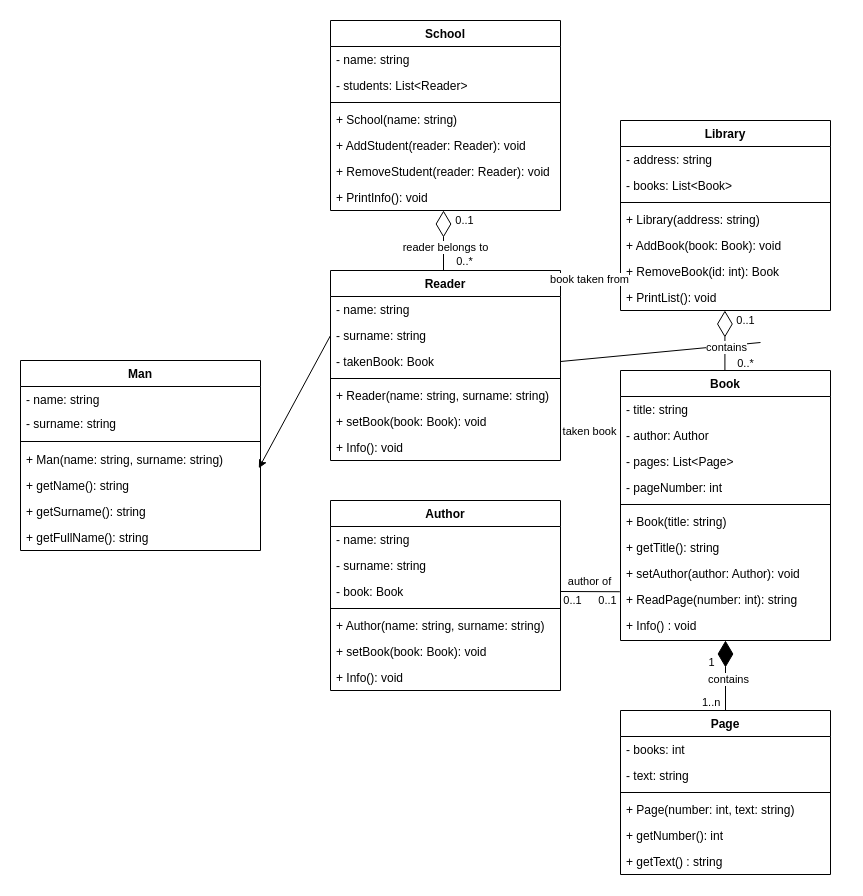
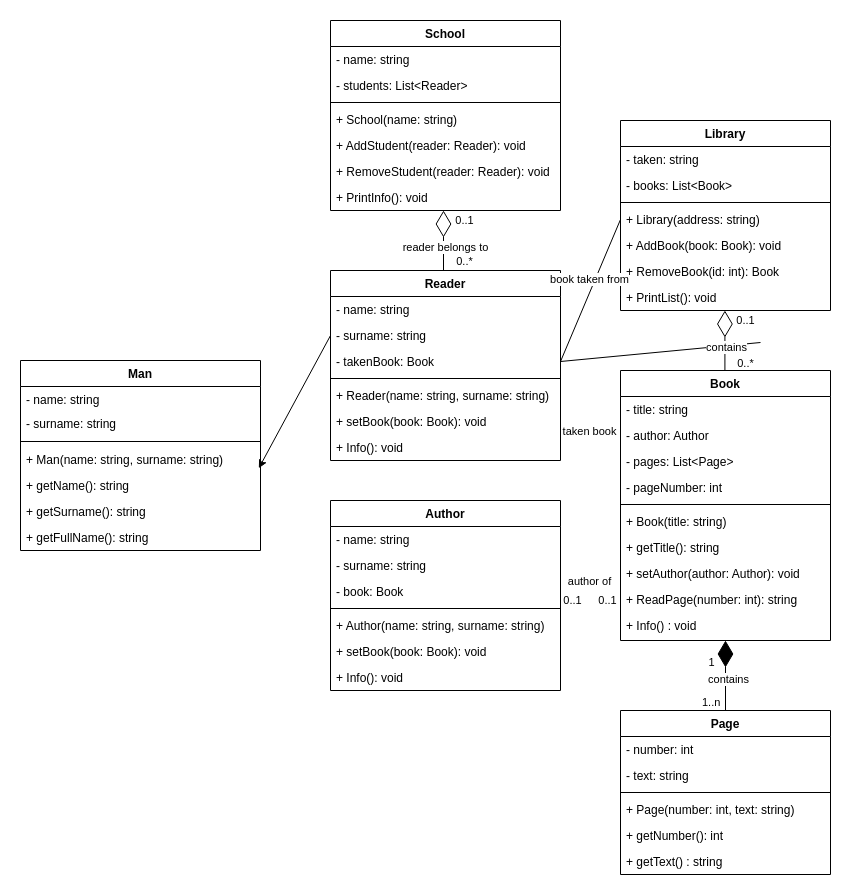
  <mxCell id="0" />
  <mxCell id="1" parent="0" />
  <mxCell id="2" value="Man" style="swimlane;fontStyle=1;align=center;verticalAlign=top;childLayout=stackLayout;horizontal=1;startSize=26;horizontalStack=0;resizeParent=1;resizeParentMax=0;resizeLast=0;collapsible=1;marginBottom=0;" vertex="1" parent="1"><mxGeometry x="20" y="360" width="240" height="190" as="geometry" /></mxCell>
  <mxCell id="3" value="- name: string" style="text;strokeColor=none;fillColor=none;align=left;verticalAlign=top;spacingLeft=4;spacingRight=4;overflow=hidden;rotatable=0;points=[[0,0.5],[1,0.5]];portConstraint=eastwest;" vertex="1" parent="2"><mxGeometry y="26" width="240" height="24" as="geometry" /></mxCell>
  <mxCell id="4" value="- surname: string" style="text;strokeColor=none;fillColor=none;align=left;verticalAlign=top;spacingLeft=4;spacingRight=4;overflow=hidden;rotatable=0;points=[[0,0.5],[1,0.5]];portConstraint=eastwest;" vertex="1" parent="2"><mxGeometry y="50" width="240" height="26" as="geometry" /></mxCell>
  <mxCell id="5" value="" style="line;strokeWidth=1;fillColor=none;align=left;verticalAlign=middle;spacingTop=-1;spacingLeft=3;spacingRight=3;rotatable=0;labelPosition=right;points=[];portConstraint=eastwest;strokeColor=inherit;" vertex="1" parent="2"><mxGeometry y="76" width="240" height="10" as="geometry" /></mxCell>
  <mxCell id="6" value="+ Man(name: string, surname: string)" style="text;strokeColor=none;fillColor=none;align=left;verticalAlign=top;spacingLeft=4;spacingRight=4;overflow=hidden;rotatable=0;points=[[0,0.5],[1,0.5]];portConstraint=eastwest;" vertex="1" parent="2"><mxGeometry y="86" width="240" height="26" as="geometry" /></mxCell>
  <mxCell id="7" value="+ getName(): string" style="text;strokeColor=none;fillColor=none;align=left;verticalAlign=top;spacingLeft=4;spacingRight=4;overflow=hidden;rotatable=0;points=[[0,0.5],[1,0.5]];portConstraint=eastwest;" vertex="1" parent="2"><mxGeometry y="112" width="240" height="26" as="geometry" /></mxCell>
  <mxCell id="8" value="+ getSurname(): string" style="text;strokeColor=none;fillColor=none;align=left;verticalAlign=top;spacingLeft=4;spacingRight=4;overflow=hidden;rotatable=0;points=[[0,0.5],[1,0.5]];portConstraint=eastwest;" vertex="1" parent="2"><mxGeometry y="138" width="240" height="26" as="geometry" /></mxCell>
  <mxCell id="9" value="+ getFullName(): string" style="text;strokeColor=none;fillColor=none;align=left;verticalAlign=top;spacingLeft=4;spacingRight=4;overflow=hidden;rotatable=0;points=[[0,0.5],[1,0.5]];portConstraint=eastwest;" vertex="1" parent="2"><mxGeometry y="164" width="240" height="26" as="geometry" /></mxCell>
  <mxCell id="10" value="Reader" style="swimlane;fontStyle=1;align=center;verticalAlign=top;childLayout=stackLayout;horizontal=1;startSize=26;horizontalStack=0;resizeParent=1;resizeParentMax=0;resizeLast=0;collapsible=1;marginBottom=0;" vertex="1" parent="1"><mxGeometry x="330" y="270" width="230" height="190" as="geometry" /></mxCell>
  <mxCell id="11" value="- name: string" style="text;strokeColor=none;fillColor=none;align=left;verticalAlign=top;spacingLeft=4;spacingRight=4;overflow=hidden;rotatable=0;points=[[0,0.5],[1,0.5]];portConstraint=eastwest;" vertex="1" parent="10"><mxGeometry y="26" width="230" height="26" as="geometry" /></mxCell>
  <mxCell id="12" value="- surname: string" style="text;strokeColor=none;fillColor=none;align=left;verticalAlign=top;spacingLeft=4;spacingRight=4;overflow=hidden;rotatable=0;points=[[0,0.5],[1,0.5]];portConstraint=eastwest;" vertex="1" parent="10"><mxGeometry y="52" width="230" height="26" as="geometry" /></mxCell>
  <mxCell id="13" value="- takenBook: Book" style="text;strokeColor=none;fillColor=none;align=left;verticalAlign=top;spacingLeft=4;spacingRight=4;overflow=hidden;rotatable=0;points=[[0,0.5],[1,0.5]];portConstraint=eastwest;" vertex="1" parent="10"><mxGeometry y="78" width="230" height="26" as="geometry" /></mxCell>
  <mxCell id="14" value="" style="line;strokeWidth=1;fillColor=none;align=left;verticalAlign=middle;spacingTop=-1;spacingLeft=3;spacingRight=3;rotatable=0;labelPosition=right;points=[];portConstraint=eastwest;strokeColor=inherit;" vertex="1" parent="10"><mxGeometry y="104" width="230" height="8" as="geometry" /></mxCell>
  <mxCell id="15" value="+ Reader(name: string, surname: string)" style="text;strokeColor=none;fillColor=none;align=left;verticalAlign=top;spacingLeft=4;spacingRight=4;overflow=hidden;rotatable=0;points=[[0,0.5],[1,0.5]];portConstraint=eastwest;" vertex="1" parent="10"><mxGeometry y="112" width="230" height="26" as="geometry" /></mxCell>
  <mxCell id="16" value="+ setBook(book: Book): void" style="text;strokeColor=none;fillColor=none;align=left;verticalAlign=top;spacingLeft=4;spacingRight=4;overflow=hidden;rotatable=0;points=[[0,0.5],[1,0.5]];portConstraint=eastwest;" vertex="1" parent="10"><mxGeometry y="138" width="230" height="26" as="geometry" /></mxCell>
  <mxCell id="17" value="+ Info(): void" style="text;strokeColor=none;fillColor=none;align=left;verticalAlign=top;spacingLeft=4;spacingRight=4;overflow=hidden;rotatable=0;points=[[0,0.5],[1,0.5]];portConstraint=eastwest;" vertex="1" parent="10"><mxGeometry y="164" width="230" height="26" as="geometry" /></mxCell>
  <mxCell id="18" value="School" style="swimlane;fontStyle=1;align=center;verticalAlign=top;childLayout=stackLayout;horizontal=1;startSize=26;horizontalStack=0;resizeParent=1;resizeParentMax=0;resizeLast=0;collapsible=1;marginBottom=0;" vertex="1" parent="1"><mxGeometry x="330" y="20" width="230" height="190" as="geometry" /></mxCell>
  <mxCell id="19" value="- name: string" style="text;strokeColor=none;fillColor=none;align=left;verticalAlign=top;spacingLeft=4;spacingRight=4;overflow=hidden;rotatable=0;points=[[0,0.5],[1,0.5]];portConstraint=eastwest;" vertex="1" parent="18"><mxGeometry y="26" width="230" height="26" as="geometry" /></mxCell>
  <mxCell id="20" value="- students: List&lt;Reader&gt;" style="text;strokeColor=none;fillColor=none;align=left;verticalAlign=top;spacingLeft=4;spacingRight=4;overflow=hidden;rotatable=0;points=[[0,0.5],[1,0.5]];portConstraint=eastwest;" vertex="1" parent="18"><mxGeometry y="52" width="230" height="26" as="geometry" /></mxCell>
  <mxCell id="21" value="" style="line;strokeWidth=1;fillColor=none;align=left;verticalAlign=middle;spacingTop=-1;spacingLeft=3;spacingRight=3;rotatable=0;labelPosition=right;points=[];portConstraint=eastwest;strokeColor=inherit;" vertex="1" parent="18"><mxGeometry y="78" width="230" height="8" as="geometry" /></mxCell>
  <mxCell id="22" value="+ School(name: string)" style="text;strokeColor=none;fillColor=none;align=left;verticalAlign=top;spacingLeft=4;spacingRight=4;overflow=hidden;rotatable=0;points=[[0,0.5],[1,0.5]];portConstraint=eastwest;" vertex="1" parent="18"><mxGeometry y="86" width="230" height="26" as="geometry" /></mxCell>
  <mxCell id="23" value="+ AddStudent(reader: Reader): void" style="text;strokeColor=none;fillColor=none;align=left;verticalAlign=top;spacingLeft=4;spacingRight=4;overflow=hidden;rotatable=0;points=[[0,0.5],[1,0.5]];portConstraint=eastwest;" vertex="1" parent="18"><mxGeometry y="112" width="230" height="26" as="geometry" /></mxCell>
  <mxCell id="24" value="+ RemoveStudent(reader: Reader): void" style="text;strokeColor=none;fillColor=none;align=left;verticalAlign=top;spacingLeft=4;spacingRight=4;overflow=hidden;rotatable=0;points=[[0,0.5],[1,0.5]];portConstraint=eastwest;" vertex="1" parent="18"><mxGeometry y="138" width="230" height="26" as="geometry" /></mxCell>
  <mxCell id="25" value="+ PrintInfo(): void" style="text;strokeColor=none;fillColor=none;align=left;verticalAlign=top;spacingLeft=4;spacingRight=4;overflow=hidden;rotatable=0;points=[[0,0.5],[1,0.5]];portConstraint=eastwest;" vertex="1" parent="18"><mxGeometry y="164" width="230" height="26" as="geometry" /></mxCell>
  <mxCell id="26" value="Library&#10;" style="swimlane;fontStyle=1;align=center;verticalAlign=top;childLayout=stackLayout;horizontal=1;startSize=26;horizontalStack=0;resizeParent=1;resizeParentMax=0;resizeLast=0;collapsible=1;marginBottom=0;" vertex="1" parent="1"><mxGeometry x="620" y="120" width="210" height="190" as="geometry" /></mxCell>
- <mxCell id="27" value="- address: string" style="text;strokeColor=none;fillColor=none;align=left;verticalAlign=top;spacingLeft=4;spacingRight=4;overflow=hidden;rotatable=0;points=[[0,0.5],[1,0.5]];portConstraint=eastwest;" vertex="1" parent="26"><mxGeometry y="26" width="210" height="26" as="geometry" /></mxCell>
+ <mxCell id="27" value="- taken: string" style="text;strokeColor=none;fillColor=none;align=left;verticalAlign=top;spacingLeft=4;spacingRight=4;overflow=hidden;rotatable=0;points=[[0,0.5],[1,0.5]];portConstraint=eastwest;" vertex="1" parent="26"><mxGeometry y="26" width="210" height="26" as="geometry" /></mxCell>
  <mxCell id="28" value="- books: List&lt;Book&gt;" style="text;strokeColor=none;fillColor=none;align=left;verticalAlign=top;spacingLeft=4;spacingRight=4;overflow=hidden;rotatable=0;points=[[0,0.5],[1,0.5]];portConstraint=eastwest;" vertex="1" parent="26"><mxGeometry y="52" width="210" height="26" as="geometry" /></mxCell>
  <mxCell id="29" value="" style="line;strokeWidth=1;fillColor=none;align=left;verticalAlign=middle;spacingTop=-1;spacingLeft=3;spacingRight=3;rotatable=0;labelPosition=right;points=[];portConstraint=eastwest;strokeColor=inherit;" vertex="1" parent="26"><mxGeometry y="78" width="210" height="8" as="geometry" /></mxCell>
  <mxCell id="30" value="+ Library(address: string)" style="text;strokeColor=none;fillColor=none;align=left;verticalAlign=top;spacingLeft=4;spacingRight=4;overflow=hidden;rotatable=0;points=[[0,0.5],[1,0.5]];portConstraint=eastwest;" vertex="1" parent="26"><mxGeometry y="86" width="210" height="26" as="geometry" /></mxCell>
  <mxCell id="31" value="+ AddBook(book: Book): void" style="text;strokeColor=none;fillColor=none;align=left;verticalAlign=top;spacingLeft=4;spacingRight=4;overflow=hidden;rotatable=0;points=[[0,0.5],[1,0.5]];portConstraint=eastwest;" vertex="1" parent="26"><mxGeometry y="112" width="210" height="26" as="geometry" /></mxCell>
  <mxCell id="32" value="+ RemoveBook(id: int): Book" style="text;strokeColor=none;fillColor=none;align=left;verticalAlign=top;spacingLeft=4;spacingRight=4;overflow=hidden;rotatable=0;points=[[0,0.5],[1,0.5]];portConstraint=eastwest;" vertex="1" parent="26"><mxGeometry y="138" width="210" height="26" as="geometry" /></mxCell>
  <mxCell id="33" value="+ PrintList(): void&#10;" style="text;strokeColor=none;fillColor=none;align=left;verticalAlign=top;spacingLeft=4;spacingRight=4;overflow=hidden;rotatable=0;points=[[0,0.5],[1,0.5]];portConstraint=eastwest;" vertex="1" parent="26"><mxGeometry y="164" width="210" height="26" as="geometry" /></mxCell>
  <mxCell id="34" value="Book" style="swimlane;fontStyle=1;align=center;verticalAlign=top;childLayout=stackLayout;horizontal=1;startSize=26;horizontalStack=0;resizeParent=1;resizeParentMax=0;resizeLast=0;collapsible=1;marginBottom=0;" vertex="1" parent="1"><mxGeometry x="620" y="370" width="210" height="270" as="geometry" /></mxCell>
  <mxCell id="35" value="- title: string" style="text;strokeColor=none;fillColor=none;align=left;verticalAlign=top;spacingLeft=4;spacingRight=4;overflow=hidden;rotatable=0;points=[[0,0.5],[1,0.5]];portConstraint=eastwest;" vertex="1" parent="34"><mxGeometry y="26" width="210" height="26" as="geometry" /></mxCell>
  <mxCell id="36" value="- author: Author" style="text;strokeColor=none;fillColor=none;align=left;verticalAlign=top;spacingLeft=4;spacingRight=4;overflow=hidden;rotatable=0;points=[[0,0.5],[1,0.5]];portConstraint=eastwest;" vertex="1" parent="34"><mxGeometry y="52" width="210" height="26" as="geometry" /></mxCell>
  <mxCell id="37" value="- pages: List&lt;Page&gt;" style="text;strokeColor=none;fillColor=none;align=left;verticalAlign=top;spacingLeft=4;spacingRight=4;overflow=hidden;rotatable=0;points=[[0,0.5],[1,0.5]];portConstraint=eastwest;" vertex="1" parent="34"><mxGeometry y="78" width="210" height="26" as="geometry" /></mxCell>
  <mxCell id="38" value="- pageNumber: int" style="text;strokeColor=none;fillColor=none;align=left;verticalAlign=top;spacingLeft=4;spacingRight=4;overflow=hidden;rotatable=0;points=[[0,0.5],[1,0.5]];portConstraint=eastwest;" vertex="1" parent="34"><mxGeometry y="104" width="210" height="26" as="geometry" /></mxCell>
  <mxCell id="39" value="" style="line;strokeWidth=1;fillColor=none;align=left;verticalAlign=middle;spacingTop=-1;spacingLeft=3;spacingRight=3;rotatable=0;labelPosition=right;points=[];portConstraint=eastwest;strokeColor=inherit;" vertex="1" parent="34"><mxGeometry y="130" width="210" height="8" as="geometry" /></mxCell>
  <mxCell id="40" value="+ Book(title: string)" style="text;strokeColor=none;fillColor=none;align=left;verticalAlign=top;spacingLeft=4;spacingRight=4;overflow=hidden;rotatable=0;points=[[0,0.5],[1,0.5]];portConstraint=eastwest;" vertex="1" parent="34"><mxGeometry y="138" width="210" height="26" as="geometry" /></mxCell>
  <mxCell id="41" value="+ getTitle(): string" style="text;strokeColor=none;fillColor=none;align=left;verticalAlign=top;spacingLeft=4;spacingRight=4;overflow=hidden;rotatable=0;points=[[0,0.5],[1,0.5]];portConstraint=eastwest;" vertex="1" parent="34"><mxGeometry y="164" width="210" height="26" as="geometry" /></mxCell>
  <mxCell id="42" value="+ setAuthor(author: Author): void" style="text;strokeColor=none;fillColor=none;align=left;verticalAlign=top;spacingLeft=4;spacingRight=4;overflow=hidden;rotatable=0;points=[[0,0.5],[1,0.5]];portConstraint=eastwest;" vertex="1" parent="34"><mxGeometry y="190" width="210" height="26" as="geometry" /></mxCell>
  <mxCell id="43" value="+ ReadPage(number: int): string" style="text;strokeColor=none;fillColor=none;align=left;verticalAlign=top;spacingLeft=4;spacingRight=4;overflow=hidden;rotatable=0;points=[[0,0.5],[1,0.5]];portConstraint=eastwest;" vertex="1" parent="34"><mxGeometry y="216" width="210" height="26" as="geometry" /></mxCell>
  <mxCell id="44" value="+ Info() : void" style="text;strokeColor=none;fillColor=none;align=left;verticalAlign=top;spacingLeft=4;spacingRight=4;overflow=hidden;rotatable=0;points=[[0,0.5],[1,0.5]];portConstraint=eastwest;" vertex="1" parent="34"><mxGeometry y="242" width="210" height="28" as="geometry" /></mxCell>
  <mxCell id="45" value="Page" style="swimlane;fontStyle=1;align=center;verticalAlign=top;childLayout=stackLayout;horizontal=1;startSize=26;horizontalStack=0;resizeParent=1;resizeParentMax=0;resizeLast=0;collapsible=1;marginBottom=0;" vertex="1" parent="1"><mxGeometry x="620" y="710" width="210" height="164" as="geometry" /></mxCell>
- <mxCell id="46" value="- books: int" style="text;strokeColor=none;fillColor=none;align=left;verticalAlign=top;spacingLeft=4;spacingRight=4;overflow=hidden;rotatable=0;points=[[0,0.5],[1,0.5]];portConstraint=eastwest;" vertex="1" parent="45"><mxGeometry y="26" width="210" height="26" as="geometry" /></mxCell>
+ <mxCell id="46" value="- number: int" style="text;strokeColor=none;fillColor=none;align=left;verticalAlign=top;spacingLeft=4;spacingRight=4;overflow=hidden;rotatable=0;points=[[0,0.5],[1,0.5]];portConstraint=eastwest;" vertex="1" parent="45"><mxGeometry y="26" width="210" height="26" as="geometry" /></mxCell>
  <mxCell id="47" value="- text: string" style="text;strokeColor=none;fillColor=none;align=left;verticalAlign=top;spacingLeft=4;spacingRight=4;overflow=hidden;rotatable=0;points=[[0,0.5],[1,0.5]];portConstraint=eastwest;" vertex="1" parent="45"><mxGeometry y="52" width="210" height="26" as="geometry" /></mxCell>
  <mxCell id="48" value="" style="line;strokeWidth=1;fillColor=none;align=left;verticalAlign=middle;spacingTop=-1;spacingLeft=3;spacingRight=3;rotatable=0;labelPosition=right;points=[];portConstraint=eastwest;strokeColor=inherit;" vertex="1" parent="45"><mxGeometry y="78" width="210" height="8" as="geometry" /></mxCell>
  <mxCell id="49" value="+ Page(number: int, text: string)" style="text;strokeColor=none;fillColor=none;align=left;verticalAlign=top;spacingLeft=4;spacingRight=4;overflow=hidden;rotatable=0;points=[[0,0.5],[1,0.5]];portConstraint=eastwest;" vertex="1" parent="45"><mxGeometry y="86" width="210" height="26" as="geometry" /></mxCell>
  <mxCell id="50" value="+ getNumber(): int" style="text;strokeColor=none;fillColor=none;align=left;verticalAlign=top;spacingLeft=4;spacingRight=4;overflow=hidden;rotatable=0;points=[[0,0.5],[1,0.5]];portConstraint=eastwest;" vertex="1" parent="45"><mxGeometry y="112" width="210" height="26" as="geometry" /></mxCell>
  <mxCell id="51" value="+ getText() : string" style="text;strokeColor=none;fillColor=none;align=left;verticalAlign=top;spacingLeft=4;spacingRight=4;overflow=hidden;rotatable=0;points=[[0,0.5],[1,0.5]];portConstraint=eastwest;" vertex="1" parent="45"><mxGeometry y="138" width="210" height="26" as="geometry" /></mxCell>
  <mxCell id="52" value="Author" style="swimlane;fontStyle=1;align=center;verticalAlign=top;childLayout=stackLayout;horizontal=1;startSize=26;horizontalStack=0;resizeParent=1;resizeParentMax=0;resizeLast=0;collapsible=1;marginBottom=0;" vertex="1" parent="1"><mxGeometry x="330" y="500" width="230" height="190" as="geometry" /></mxCell>
  <mxCell id="53" value="- name: string" style="text;strokeColor=none;fillColor=none;align=left;verticalAlign=top;spacingLeft=4;spacingRight=4;overflow=hidden;rotatable=0;points=[[0,0.5],[1,0.5]];portConstraint=eastwest;" vertex="1" parent="52"><mxGeometry y="26" width="230" height="26" as="geometry" /></mxCell>
  <mxCell id="54" value="- surname: string" style="text;strokeColor=none;fillColor=none;align=left;verticalAlign=top;spacingLeft=4;spacingRight=4;overflow=hidden;rotatable=0;points=[[0,0.5],[1,0.5]];portConstraint=eastwest;" vertex="1" parent="52"><mxGeometry y="52" width="230" height="26" as="geometry" /></mxCell>
  <mxCell id="55" value="- book: Book" style="text;strokeColor=none;fillColor=none;align=left;verticalAlign=top;spacingLeft=4;spacingRight=4;overflow=hidden;rotatable=0;points=[[0,0.5],[1,0.5]];portConstraint=eastwest;" vertex="1" parent="52"><mxGeometry y="78" width="230" height="26" as="geometry" /></mxCell>
  <mxCell id="56" value="" style="line;strokeWidth=1;fillColor=none;align=left;verticalAlign=middle;spacingTop=-1;spacingLeft=3;spacingRight=3;rotatable=0;labelPosition=right;points=[];portConstraint=eastwest;strokeColor=inherit;" vertex="1" parent="52"><mxGeometry y="104" width="230" height="8" as="geometry" /></mxCell>
  <mxCell id="57" value="+ Author(name: string, surname: string)" style="text;strokeColor=none;fillColor=none;align=left;verticalAlign=top;spacingLeft=4;spacingRight=4;overflow=hidden;rotatable=0;points=[[0,0.5],[1,0.5]];portConstraint=eastwest;" vertex="1" parent="52"><mxGeometry y="112" width="230" height="26" as="geometry" /></mxCell>
  <mxCell id="58" value="+ setBook(book: Book): void" style="text;strokeColor=none;fillColor=none;align=left;verticalAlign=top;spacingLeft=4;spacingRight=4;overflow=hidden;rotatable=0;points=[[0,0.5],[1,0.5]];portConstraint=eastwest;" vertex="1" parent="52"><mxGeometry y="138" width="230" height="26" as="geometry" /></mxCell>
  <mxCell id="59" value="+ Info(): void" style="text;strokeColor=none;fillColor=none;align=left;verticalAlign=top;spacingLeft=4;spacingRight=4;overflow=hidden;rotatable=0;points=[[0,0.5],[1,0.5]];portConstraint=eastwest;" vertex="1" parent="52"><mxGeometry y="164" width="230" height="26" as="geometry" /></mxCell>
  <mxCell id="60" value="" style="endArrow=classic;html=1;rounded=0;entryX=0.993;entryY=-0.165;entryDx=0;entryDy=0;entryPerimeter=0;exitX=0;exitY=0.5;exitDx=0;exitDy=0;" edge="1" parent="1" source="12" target="7"><mxGeometry width="50" height="50" relative="1" as="geometry"><mxPoint x="710" y="500" as="sourcePoint" /><mxPoint x="760" y="450" as="targetPoint" /></mxGeometry></mxCell>
  <mxCell id="61" value="" style="endArrow=none;html=1;rounded=0;exitX=1;exitY=0.5;exitDx=0;exitDy=0;" edge="1" parent="1" source="13" target="77"><mxGeometry width="50" height="50" relative="1" as="geometry"><mxPoint x="710" y="500" as="sourcePoint" /><mxPoint x="760" y="450" as="targetPoint" /></mxGeometry></mxCell>
- <mxCell id="63" value="" style="endArrow=none;html=1;rounded=0;exitX=1;exitY=0.5;exitDx=0;exitDy=0;entryX=-0.003;entryY=0.201;entryDx=0;entryDy=0;entryPerimeter=0;" edge="1" parent="1" source="55" target="43"><mxGeometry width="50" height="50" relative="1" as="geometry"><mxPoint x="710" y="500" as="sourcePoint" /><mxPoint x="760" y="450" as="targetPoint" /></mxGeometry></mxCell>
+ <mxCell id="62" value="" style="endArrow=none;html=1;rounded=0;exitX=1;exitY=0.5;exitDx=0;exitDy=0;entryX=0;entryY=0.5;entryDx=0;entryDy=0;" edge="1" parent="1" source="13" target="30"><mxGeometry width="50" height="50" relative="1" as="geometry"><mxPoint x="710" y="500" as="sourcePoint" /><mxPoint x="760" y="450" as="targetPoint" /></mxGeometry></mxCell>
  <mxCell id="64" value="" style="endArrow=diamondThin;endFill=0;endSize=24;html=1;rounded=0;" edge="1" parent="1"><mxGeometry width="160" relative="1" as="geometry"><mxPoint x="443" y="270" as="sourcePoint" /><mxPoint x="443" y="210" as="targetPoint" /><Array as="points"><mxPoint x="443" y="250" /></Array></mxGeometry></mxCell>
  <mxCell id="65" value="reader belongs to" style="edgeLabel;html=1;align=center;verticalAlign=middle;resizable=0;points=[];" vertex="1" connectable="0" parent="64"><mxGeometry x="-0.092" y="-1" relative="1" as="geometry"><mxPoint y="3" as="offset" /></mxGeometry></mxCell>
  <mxCell id="66" value="book taken from" style="edgeLabel;html=1;align=center;verticalAlign=middle;resizable=0;points=[];" vertex="1" connectable="0" parent="1"><mxGeometry x="588" y="278.001" as="geometry" /></mxCell>
  <mxCell id="67" value="taken book&lt;br&gt;" style="edgeLabel;html=1;align=center;verticalAlign=middle;resizable=0;points=[];" vertex="1" connectable="0" parent="1"><mxGeometry x="588" y="430.001" as="geometry" /></mxCell>
  <mxCell id="68" value="author of" style="edgeLabel;html=1;align=center;verticalAlign=middle;resizable=0;points=[];" vertex="1" connectable="0" parent="1"><mxGeometry x="588" y="580.001" as="geometry" /></mxCell>
  <mxCell id="69" value="" style="endArrow=diamondThin;endFill=0;endSize=24;html=1;rounded=0;" edge="1" parent="1"><mxGeometry width="160" relative="1" as="geometry"><mxPoint x="724.41" y="370" as="sourcePoint" /><mxPoint x="724.41" y="310" as="targetPoint" /><Array as="points"><mxPoint x="724.41" y="350" /></Array></mxGeometry></mxCell>
  <mxCell id="70" value="contains" style="edgeLabel;html=1;align=center;verticalAlign=middle;resizable=0;points=[];" vertex="1" connectable="0" parent="69"><mxGeometry x="-0.092" y="-1" relative="1" as="geometry"><mxPoint y="3" as="offset" /></mxGeometry></mxCell>
  <mxCell id="71" value="0..1" style="edgeLabel;html=1;align=center;verticalAlign=middle;resizable=0;points=[];" vertex="1" connectable="0" parent="1"><mxGeometry x="750" y="320.001" as="geometry"><mxPoint x="-6" y="-1" as="offset" /></mxGeometry></mxCell>
  <mxCell id="72" value="0..*" style="edgeLabel;html=1;align=center;verticalAlign=middle;resizable=0;points=[];" vertex="1" connectable="0" parent="1"><mxGeometry x="762" y="335.001" as="geometry"><mxPoint x="-18" y="27" as="offset" /></mxGeometry></mxCell>
  <mxCell id="73" value="0..1" style="edgeLabel;html=1;align=center;verticalAlign=middle;resizable=0;points=[];" vertex="1" connectable="0" parent="1"><mxGeometry x="762" y="320.001" as="geometry"><mxPoint x="-191" y="279" as="offset" /></mxGeometry></mxCell>
  <mxCell id="74" value="0..1" style="edgeLabel;html=1;align=center;verticalAlign=middle;resizable=0;points=[];" vertex="1" connectable="0" parent="1"><mxGeometry x="772" y="329.001" as="geometry"><mxPoint x="-166" y="270" as="offset" /></mxGeometry></mxCell>
  <mxCell id="75" value="" style="endArrow=diamondThin;endFill=1;endSize=24;html=1;rounded=0;" edge="1" parent="1" source="45"><mxGeometry width="160" relative="1" as="geometry"><mxPoint x="660" y="470" as="sourcePoint" /><mxPoint x="725" y="640" as="targetPoint" /></mxGeometry></mxCell>
  <mxCell id="76" value="contains" style="edgeLabel;html=1;align=center;verticalAlign=middle;resizable=0;points=[];" vertex="1" connectable="0" parent="1"><mxGeometry x="742" y="354.941" as="geometry"><mxPoint x="-15" y="324" as="offset" /></mxGeometry></mxCell>
  <mxCell id="77" value="1" style="edgeLabel;html=1;align=center;verticalAlign=middle;resizable=0;points=[];" vertex="1" connectable="0" parent="1"><mxGeometry x="760" y="342.001" as="geometry"><mxPoint x="-50" y="319" as="offset" /></mxGeometry></mxCell>
  <mxCell id="78" value="&lt;div style=&quot;text-align: center;&quot;&gt;&lt;span style=&quot;font-size: 11px; background-color: rgb(255, 255, 255);&quot;&gt;1..n&lt;/span&gt;&lt;/div&gt;" style="text;whiteSpace=wrap;html=1;" vertex="1" parent="1"><mxGeometry x="700" y="688" width="40" height="40" as="geometry" /></mxCell>
  <mxCell id="79" value="0..1" style="edgeLabel;html=1;align=center;verticalAlign=middle;resizable=0;points=[];" vertex="1" connectable="0" parent="1"><mxGeometry x="841" y="313.001" as="geometry"><mxPoint x="-378" y="-94" as="offset" /></mxGeometry></mxCell>
  <mxCell id="80" value="0..*" style="edgeLabel;html=1;align=center;verticalAlign=middle;resizable=0;points=[];" vertex="1" connectable="0" parent="1"><mxGeometry x="841" y="354.941" as="geometry"><mxPoint x="-378" y="-94" as="offset" /></mxGeometry></mxCell>
